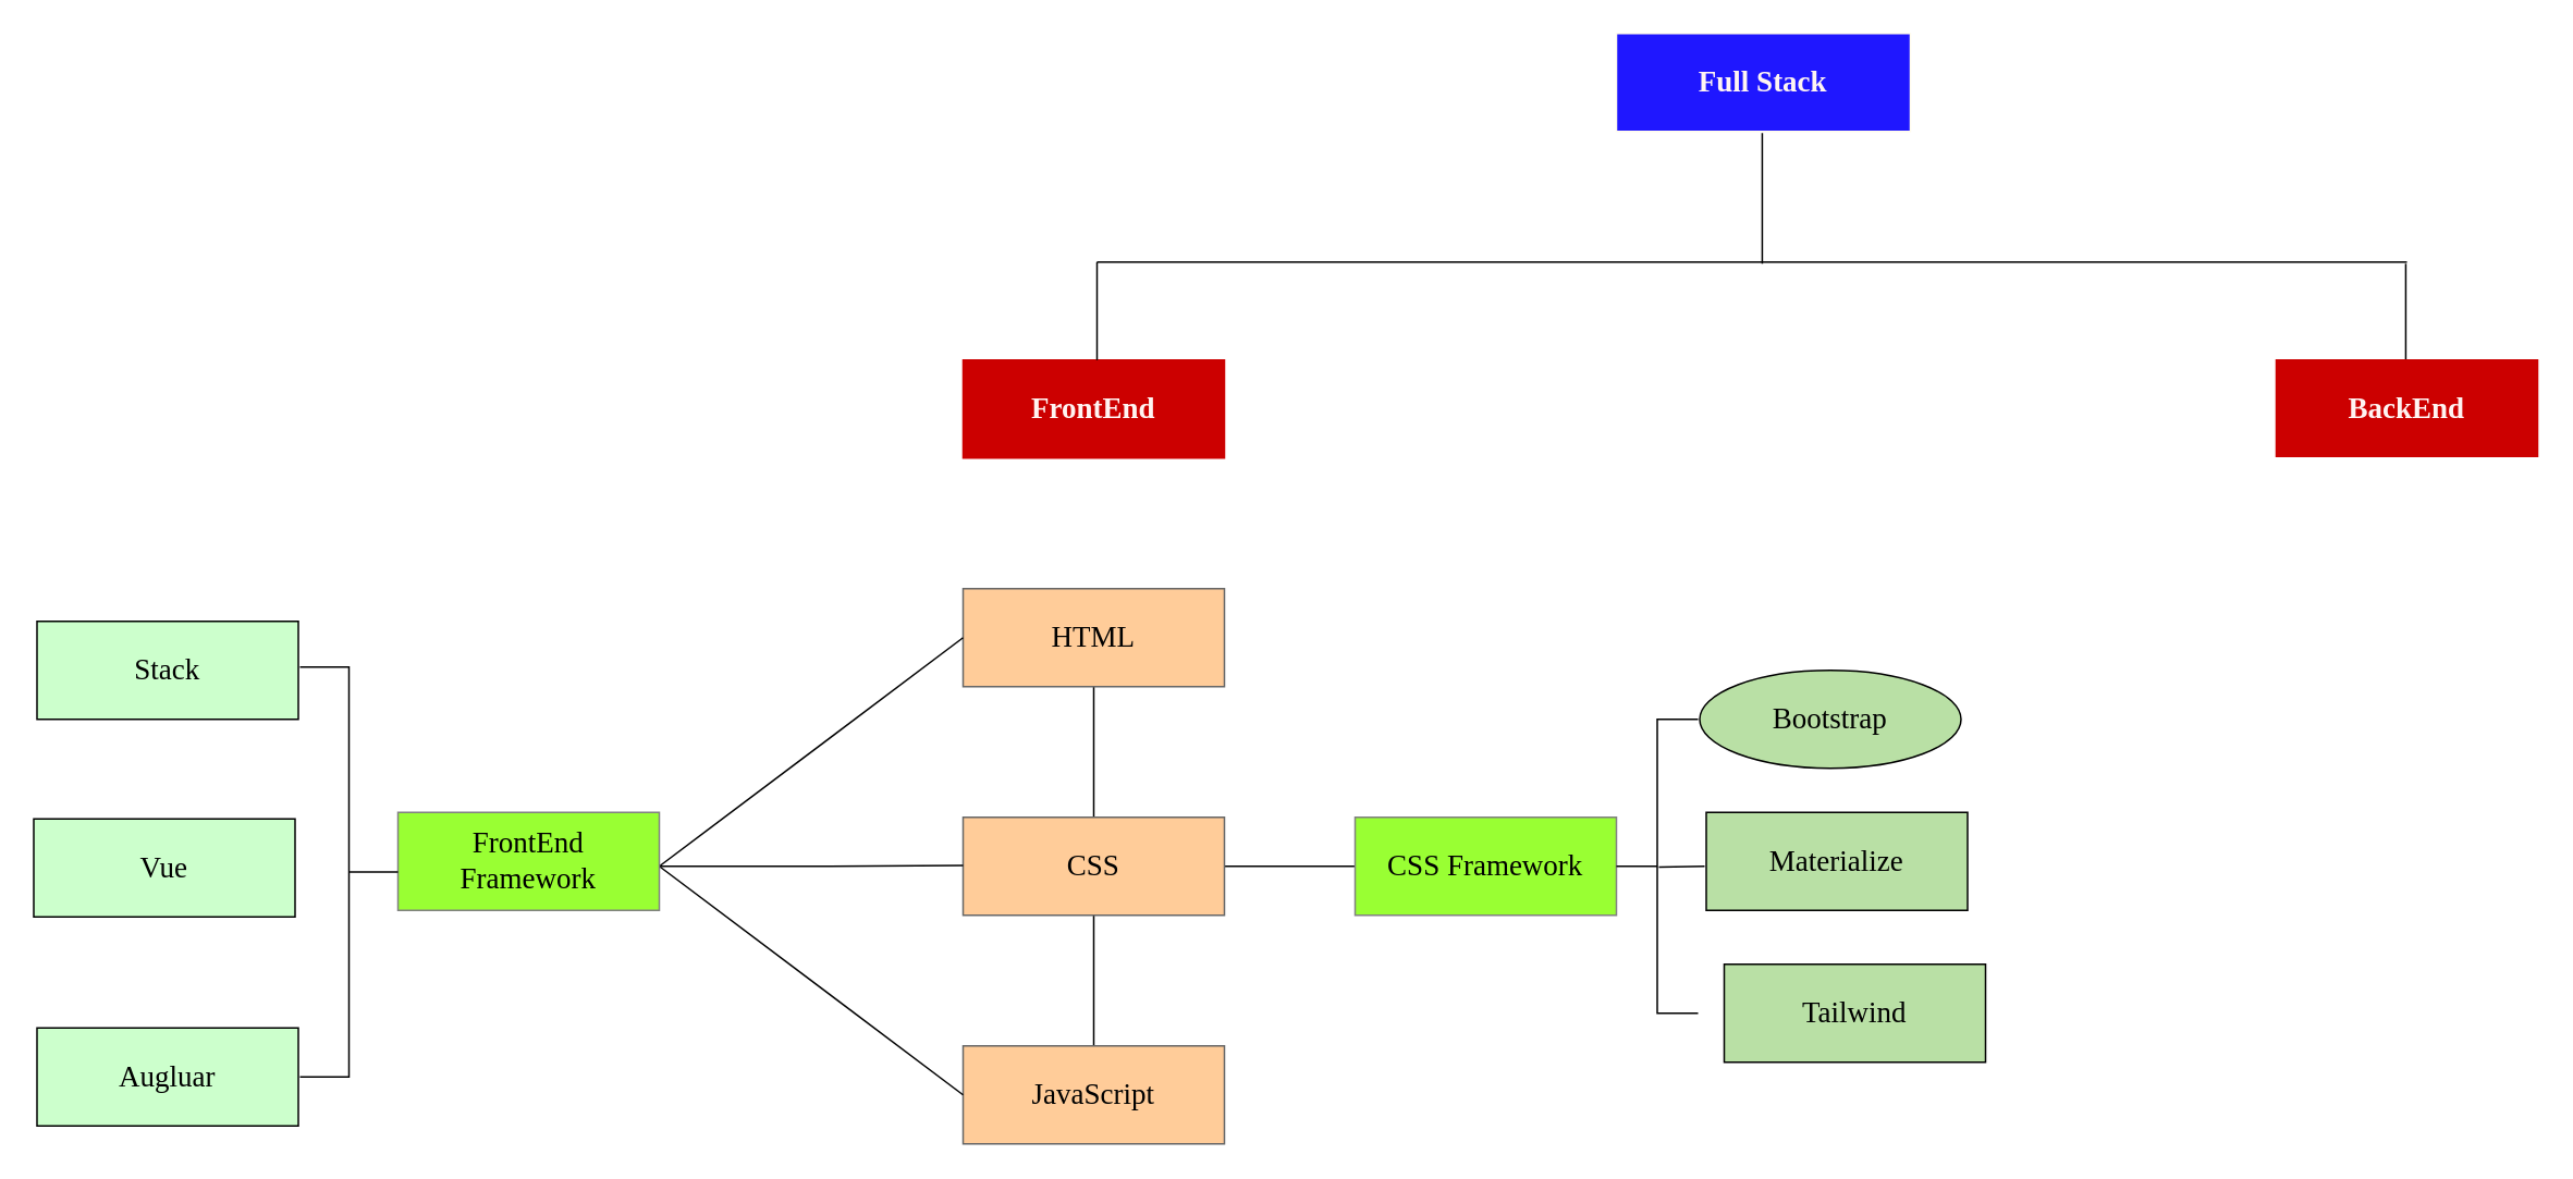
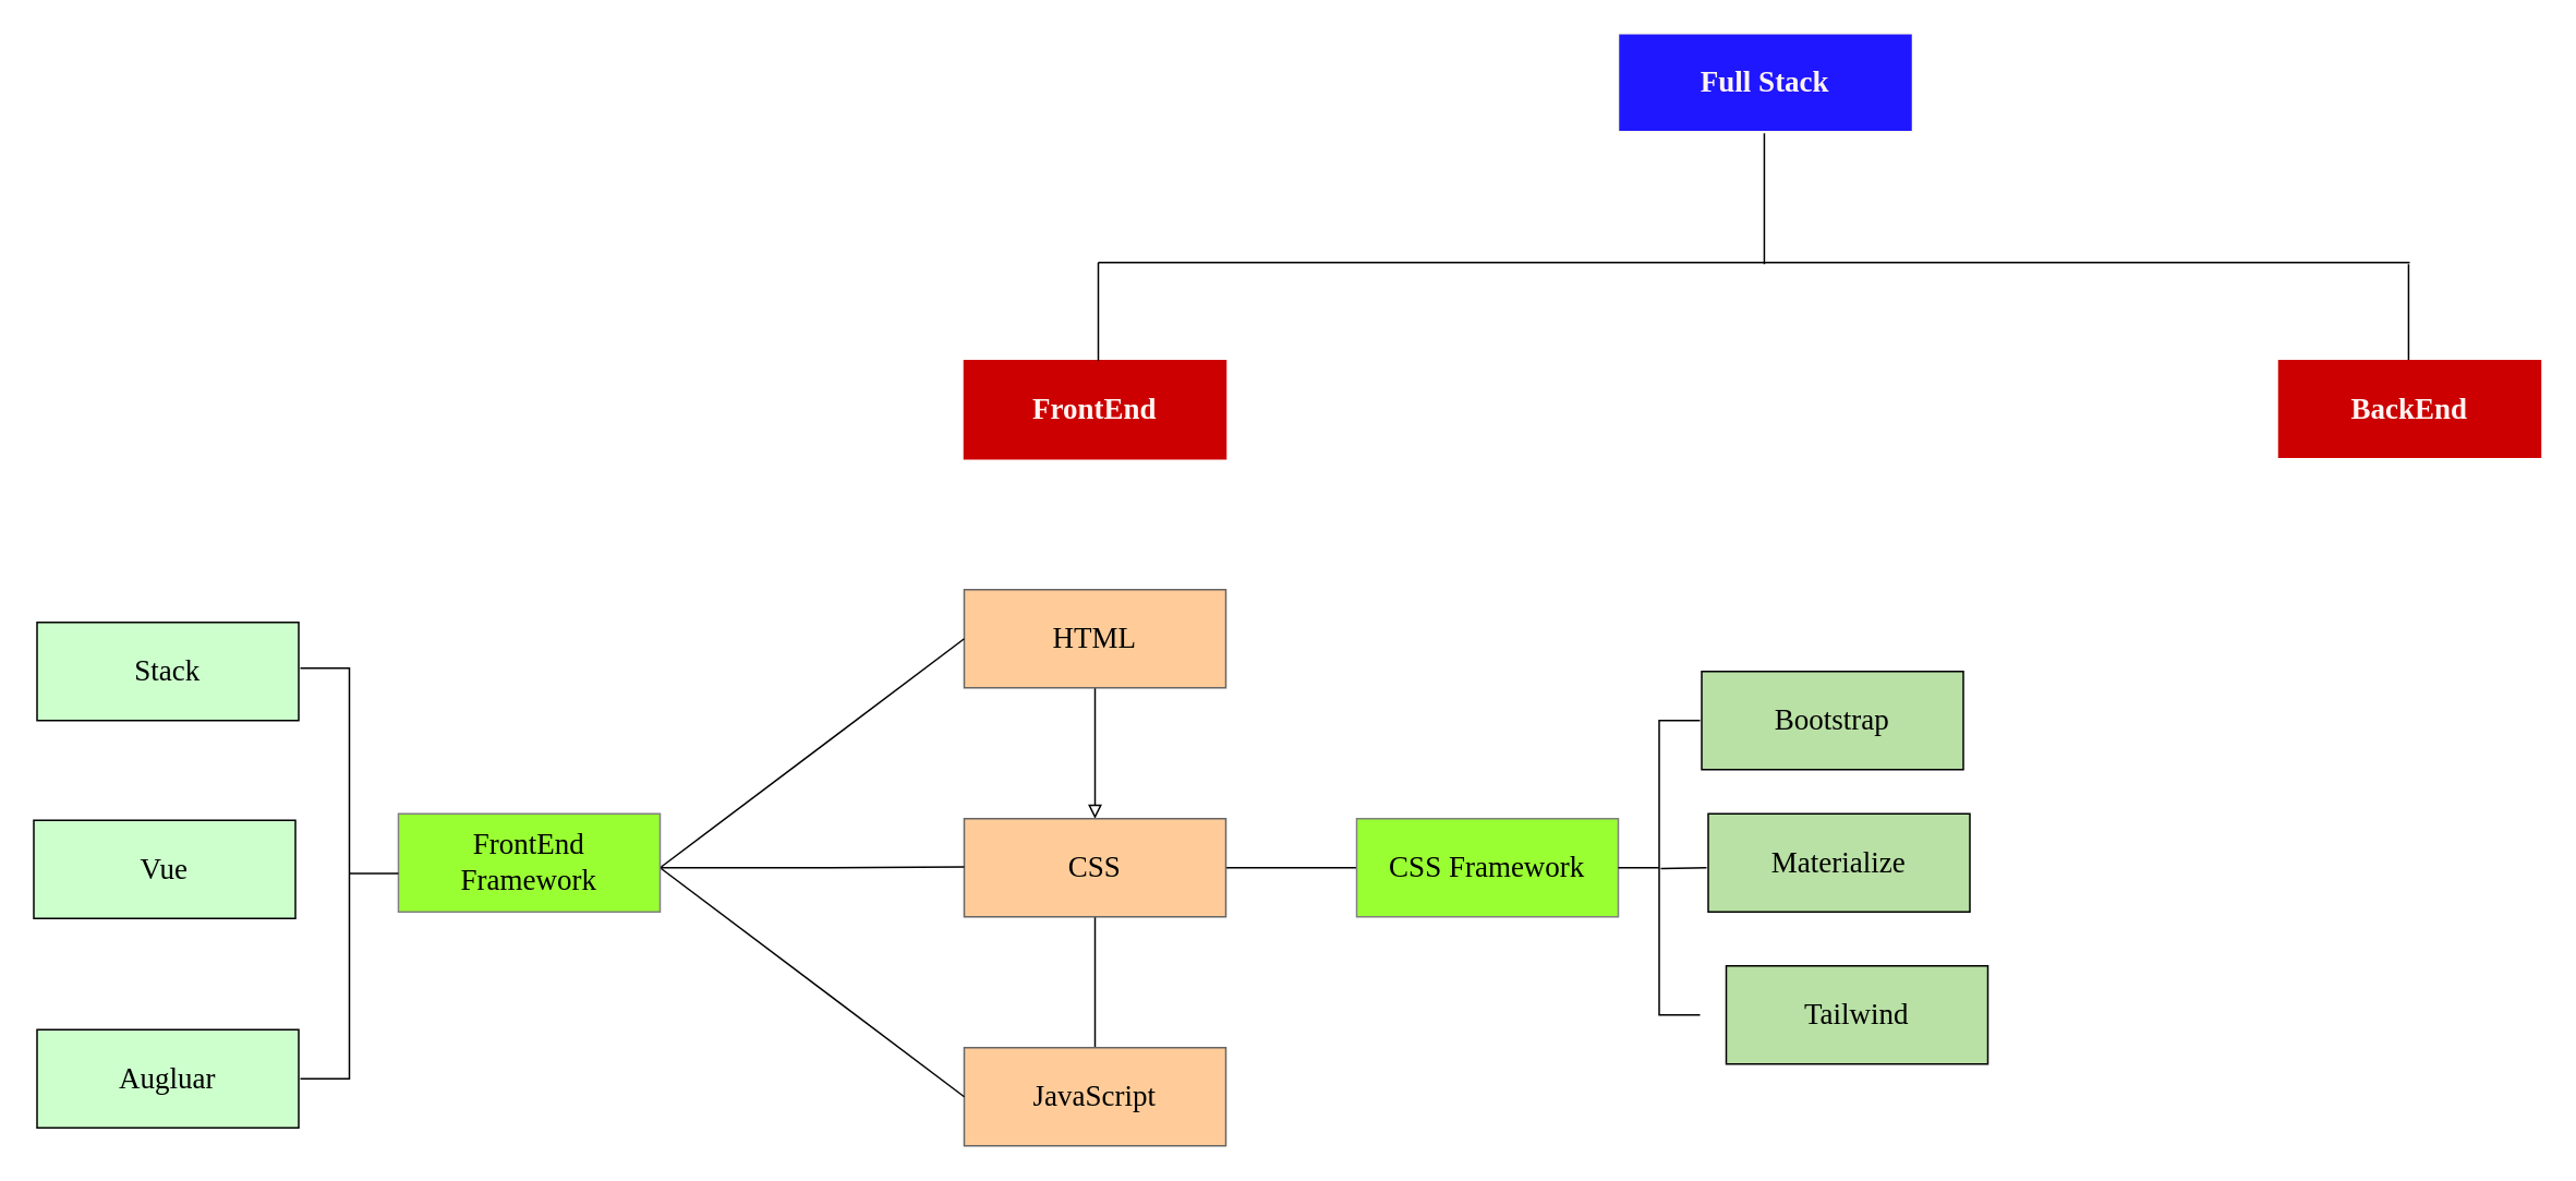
  <mxCell id="0" />
  <mxCell id="1" parent="0" />
  <mxCell id="2" value="&lt;font color=&quot;#fff4f2&quot; face=&quot;Comic Sans MS&quot; style=&quot;font-size: 18px;&quot;&gt;&lt;b&gt;Full Stack&lt;/b&gt;&lt;/font&gt;" style="rounded=0;whiteSpace=wrap;html=1;fillColor=#1F17FF;strokeColor=#FFFBED;" parent="1" vertex="1"><mxGeometry x="989" y="20" width="180" height="60" as="geometry" /></mxCell>
  <mxCell id="3" value="" style="endArrow=none;html=1;rounded=0;fontFamily=Comic Sans MS;fontSize=18;" edge="1" parent="1"><mxGeometry width="50" height="50" relative="1" as="geometry"><mxPoint x="1078.29" y="161" as="sourcePoint" /><mxPoint x="1078.29" y="81" as="targetPoint" /></mxGeometry></mxCell>
  <mxCell id="4" value="&lt;b&gt;&lt;font color=&quot;#fff4f2&quot;&gt;FrontEnd&lt;/font&gt;&lt;/b&gt;" style="rounded=0;whiteSpace=wrap;html=1;fontFamily=Comic Sans MS;fontSize=18;strokeColor=#CC0000;fillColor=#CC0000;" vertex="1" parent="1"><mxGeometry x="589" y="220" width="160" height="60" as="geometry" /></mxCell>
  <mxCell id="5" value="" style="endArrow=none;html=1;rounded=0;fontFamily=Comic Sans MS;fontSize=18;" edge="1" parent="1"><mxGeometry width="50" height="50" relative="1" as="geometry"><mxPoint x="671" y="160" as="sourcePoint" /><mxPoint x="1473" y="160" as="targetPoint" /></mxGeometry></mxCell>
  <mxCell id="6" value="" style="endArrow=none;html=1;rounded=0;fontFamily=Comic Sans MS;fontSize=18;" edge="1" parent="1"><mxGeometry width="50" height="50" relative="1" as="geometry"><mxPoint x="671" y="220" as="sourcePoint" /><mxPoint x="671" y="160" as="targetPoint" /></mxGeometry></mxCell>
  <mxCell id="7" value="" style="endArrow=none;html=1;rounded=0;fontFamily=Comic Sans MS;fontSize=18;" edge="1" parent="1"><mxGeometry width="50" height="50" relative="1" as="geometry"><mxPoint x="1472.29" y="221" as="sourcePoint" /><mxPoint x="1472.29" y="161" as="targetPoint" /></mxGeometry></mxCell>
  <mxCell id="8" value="&lt;b&gt;&lt;font color=&quot;#fff4f2&quot;&gt;BackEnd&lt;/font&gt;&lt;/b&gt;" style="rounded=0;whiteSpace=wrap;html=1;fontFamily=Comic Sans MS;fontSize=18;fillColor=#CC0000;strokeColor=#CC0000;" vertex="1" parent="1"><mxGeometry x="1393" y="220" width="160" height="59" as="geometry" /></mxCell>
- <mxCell id="9" value="" style="edgeStyle=orthogonalEdgeStyle;rounded=0;orthogonalLoop=1;jettySize=auto;html=1;fontFamily=Comic Sans MS;fontSize=18;endArrow=none;endFill=0;" edge="1" parent="1" source="10" target="13"><mxGeometry relative="1" as="geometry" /></mxCell>
+ <mxCell id="9" value="" style="edgeStyle=orthogonalEdgeStyle;rounded=0;orthogonalLoop=1;jettySize=auto;html=1;fontFamily=Comic Sans MS;fontSize=18;endArrow=block;endFill=0;" edge="1" parent="1" source="10" target="13"><mxGeometry relative="1" as="geometry" /></mxCell>
  <mxCell id="10" value="HTML" style="rounded=0;whiteSpace=wrap;html=1;fontFamily=Comic Sans MS;fontSize=18;fillColor=#FFCC99;strokeColor=#666666;" vertex="1" parent="1"><mxGeometry x="589" y="360" width="160" height="60" as="geometry" /></mxCell>
  <mxCell id="11" value="" style="edgeStyle=orthogonalEdgeStyle;rounded=0;orthogonalLoop=1;jettySize=auto;html=1;fontFamily=Comic Sans MS;fontSize=18;endArrow=none;endFill=0;" edge="1" parent="1" source="13" target="14"><mxGeometry relative="1" as="geometry" /></mxCell>
  <mxCell id="12" value="" style="edgeStyle=orthogonalEdgeStyle;rounded=0;orthogonalLoop=1;jettySize=auto;html=1;fontFamily=Comic Sans MS;fontSize=18;endArrow=none;endFill=0;" edge="1" parent="1" source="13" target="15"><mxGeometry relative="1" as="geometry" /></mxCell>
  <mxCell id="13" value="CSS" style="rounded=0;whiteSpace=wrap;html=1;fontFamily=Comic Sans MS;fontSize=18;fillColor=#FFCC99;strokeColor=#666666;" vertex="1" parent="1"><mxGeometry x="589" y="500" width="160" height="60" as="geometry" /></mxCell>
  <mxCell id="14" value="JavaScript" style="rounded=0;whiteSpace=wrap;html=1;fontFamily=Comic Sans MS;fontSize=18;fillColor=#FFCC99;strokeColor=#666666;" vertex="1" parent="1"><mxGeometry x="589" y="640" width="160" height="60" as="geometry" /></mxCell>
  <mxCell id="15" value="CSS Framework" style="rounded=0;whiteSpace=wrap;html=1;fontFamily=Comic Sans MS;fontSize=18;strokeColor=#808080;fillColor=#99FF33;" vertex="1" parent="1"><mxGeometry x="829" y="500" width="160" height="60" as="geometry" /></mxCell>
- <mxCell id="16" value="Bootstrap" style="ellipse;whiteSpace=wrap;html=1;fontFamily=Comic Sans MS;fontSize=18;fillColor=#B9E0A5;" vertex="1" parent="1"><mxGeometry x="1040" y="410" width="160" height="60" as="geometry" /></mxCell>
+ <mxCell id="16" value="Bootstrap" style="rounded=0;whiteSpace=wrap;html=1;fontFamily=Comic Sans MS;fontSize=18;fillColor=#B9E0A5;" vertex="1" parent="1"><mxGeometry x="1040" y="410" width="160" height="60" as="geometry" /></mxCell>
  <mxCell id="17" value="Tailwind" style="rounded=0;whiteSpace=wrap;html=1;fontFamily=Comic Sans MS;fontSize=18;fillColor=#B9E0A5;" vertex="1" parent="1"><mxGeometry x="1055" y="590" width="160" height="60" as="geometry" /></mxCell>
  <mxCell id="18" value="" style="strokeWidth=1;html=1;shape=mxgraph.flowchart.annotation_2;align=left;labelPosition=right;pointerEvents=1;fontFamily=Comic Sans MS;fontSize=18;" vertex="1" parent="1"><mxGeometry x="989" y="440" width="50" height="180" as="geometry" /></mxCell>
  <mxCell id="19" value="" style="endArrow=none;html=1;rounded=0;fontFamily=Comic Sans MS;fontSize=18;" edge="1" parent="1"><mxGeometry width="50" height="50" relative="1" as="geometry"><mxPoint x="1015" y="530.5" as="sourcePoint" /><mxPoint x="1043" y="530" as="targetPoint" /></mxGeometry></mxCell>
  <mxCell id="20" style="edgeStyle=orthogonalEdgeStyle;rounded=0;orthogonalLoop=1;jettySize=auto;html=1;exitX=0.5;exitY=1;exitDx=0;exitDy=0;fontFamily=Comic Sans MS;fontSize=18;endArrow=none;endFill=0;" edge="1" parent="1" source="16" target="16"><mxGeometry relative="1" as="geometry" /></mxCell>
  <mxCell id="21" value="Materialize" style="rounded=0;whiteSpace=wrap;html=1;fontFamily=Comic Sans MS;fontSize=18;fillColor=#B9E0A5;" vertex="1" parent="1"><mxGeometry x="1044" y="497" width="160" height="60" as="geometry" /></mxCell>
  <mxCell id="22" value="" style="edgeStyle=orthogonalEdgeStyle;rounded=0;orthogonalLoop=1;jettySize=auto;html=1;fontFamily=Comic Sans MS;fontSize=18;endArrow=none;endFill=0;" edge="1" parent="1"><mxGeometry relative="1" as="geometry"><mxPoint y="530" as="sourcePoint" x="403" /><mxPoint x="589" y="529.5" as="targetPoint" /><Array as="points"><mxPoint x="496" y="530" /></Array></mxGeometry></mxCell>
  <mxCell id="23" value="" style="endArrow=none;html=1;rounded=0;fontFamily=Comic Sans MS;fontSize=18;entryX=0;entryY=0.5;entryDx=0;entryDy=0;" edge="1" parent="1" target="10"><mxGeometry width="50" height="50" relative="1" as="geometry"><mxPoint y="530" as="sourcePoint" x="403" /><mxPoint x="563" y="410" as="targetPoint" /></mxGeometry></mxCell>
  <mxCell id="24" value="" style="endArrow=none;html=1;rounded=0;fontFamily=Comic Sans MS;fontSize=18;entryX=0;entryY=0.5;entryDx=0;entryDy=0;" edge="1" parent="1" target="14"><mxGeometry width="50" height="50" relative="1" as="geometry"><mxPoint y="530" as="sourcePoint" x="403" /><mxPoint x="583" y="670" as="targetPoint" /></mxGeometry></mxCell>
  <mxCell id="25" value="FrontEnd&lt;br&gt;Framework" style="rounded=0;whiteSpace=wrap;html=1;fontFamily=Comic Sans MS;fontSize=18;fillColor=#99FF33;strokeColor=#808080;" vertex="1" parent="1"><mxGeometry x="243" y="497" width="160" height="60" as="geometry" /></mxCell>
  <mxCell id="26" value="Stack" style="rounded=0;whiteSpace=wrap;html=1;fontFamily=Comic Sans MS;fontSize=18;fillColor=#CCFFCC;" vertex="1" parent="1"><mxGeometry x="22" y="380" width="160" height="60" as="geometry" /></mxCell>
  <mxCell id="27" value="Vue" style="rounded=0;whiteSpace=wrap;html=1;fontFamily=Comic Sans MS;fontSize=18;fillColor=#CCFFCC;" vertex="1" parent="1"><mxGeometry x="20" y="501" width="160" height="60" as="geometry" /></mxCell>
  <mxCell id="28" value="Augluar" style="rounded=0;whiteSpace=wrap;html=1;fontFamily=Comic Sans MS;fontSize=18;fillColor=#CCFFCC;" vertex="1" parent="1"><mxGeometry x="22" y="629" width="160" height="60" as="geometry" /></mxCell>
  <mxCell id="29" value="" style="strokeWidth=1;html=1;shape=mxgraph.flowchart.annotation_2;align=left;labelPosition=right;pointerEvents=1;fontFamily=Comic Sans MS;fontSize=18;rotation=-180;" vertex="1" parent="1"><mxGeometry x="183" y="408" width="60" height="251" as="geometry" /></mxCell>
